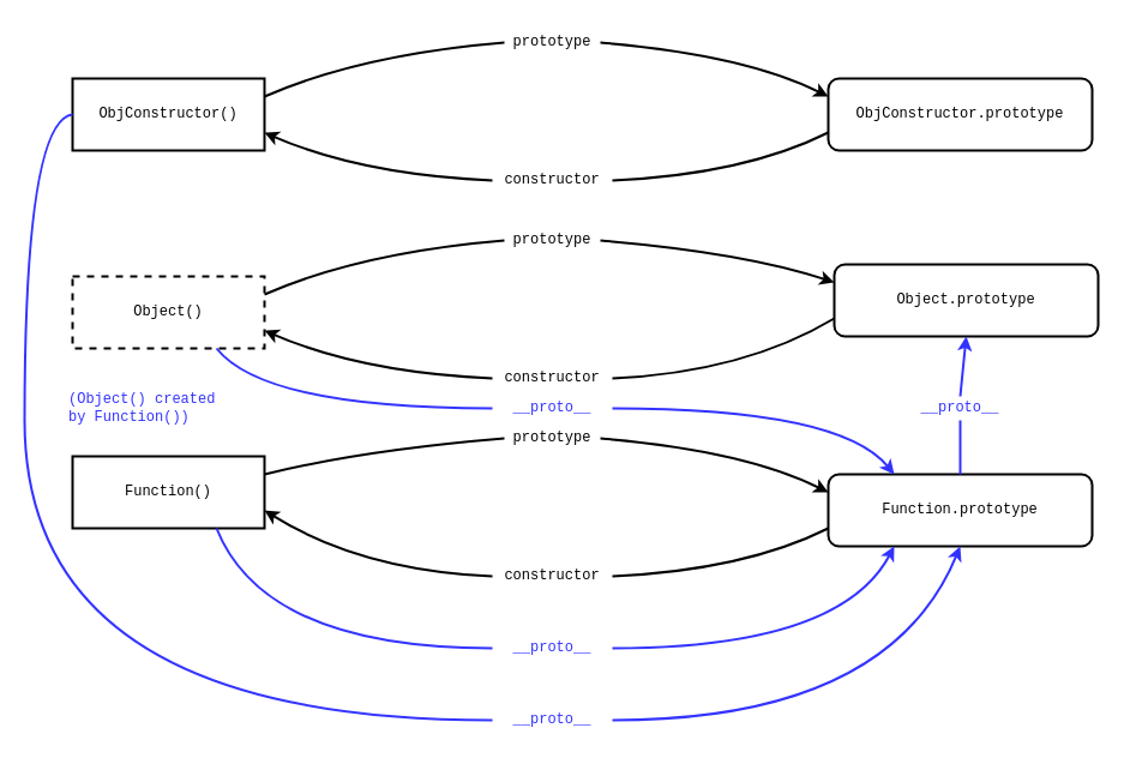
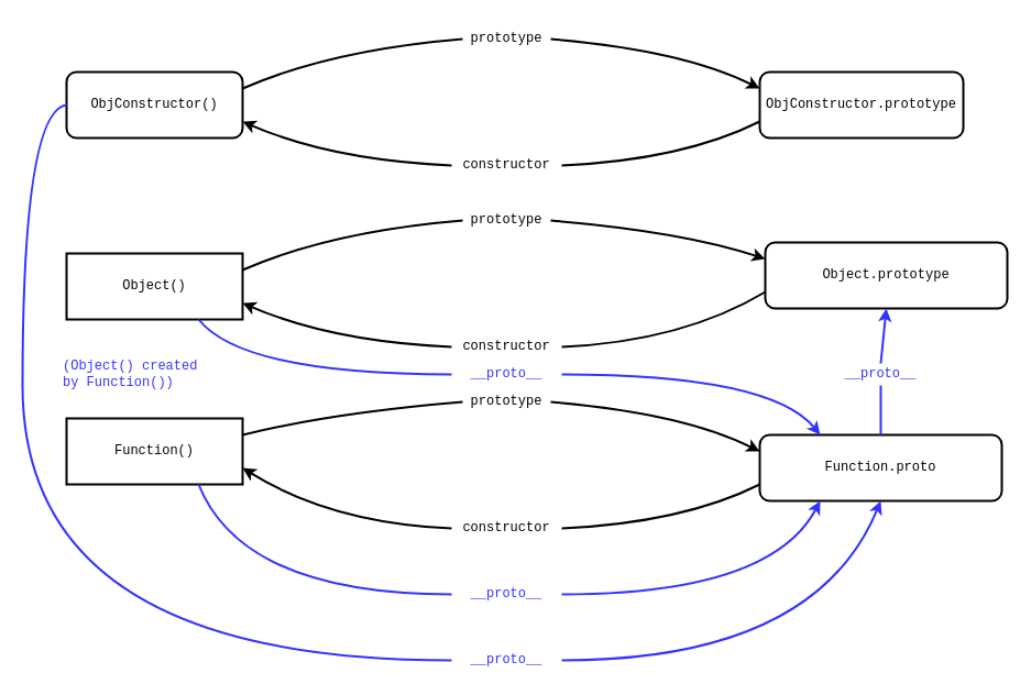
  <mxCell id="0" />
  <mxCell id="1" parent="0" />
  <mxCell id="2" value="Object.prototype" style="rounded=1;whiteSpace=wrap;html=1;strokeWidth=2;fontFamily=Courier New;" vertex="1" parent="1"><mxGeometry x="695" y="220" width="220" height="60" as="geometry" /></mxCell>
- <mxCell id="3" value="Object()" style="rounded=0;whiteSpace=wrap;html=1;strokeWidth=2;fontFamily=Courier New;dashed=1;" vertex="1" parent="1"><mxGeometry y="230" width="160" height="60" as="geometry" x="60" /></mxCell>
+ <mxCell id="3" value="Object()" style="rounded=0;whiteSpace=wrap;html=1;strokeWidth=2;fontFamily=Courier New;" vertex="1" parent="1"><mxGeometry y="230" width="160" height="60" as="geometry" x="60" /></mxCell>
  <mxCell id="4" value="" style="curved=1;endArrow=classic;html=1;rounded=0;exitX=1;exitY=0.5;exitDx=0;exitDy=0;entryX=0;entryY=0.25;entryDx=0;entryDy=0;startArrow=none;strokeWidth=2;fontFamily=Courier New;" edge="1" parent="1" source="5" target="2"><mxGeometry width="50" height="50" relative="1" as="geometry"><mxPoint x="440" y="340" as="sourcePoint" /><mxPoint x="490" y="290" as="targetPoint" /><Array as="points"><mxPoint x="620" y="210" /></Array></mxGeometry></mxCell>
  <mxCell id="5" value="prototype" style="text;html=1;strokeColor=none;fillColor=none;align=center;verticalAlign=middle;whiteSpace=wrap;rounded=0;strokeWidth=2;fontFamily=Courier New;" vertex="1" parent="1"><mxGeometry x="420" y="185" width="80" height="30" as="geometry" /></mxCell>
  <mxCell id="6" value="" style="curved=1;endArrow=none;html=1;rounded=0;exitX=1;exitY=0.25;exitDx=0;exitDy=0;entryX=0;entryY=0.5;entryDx=0;entryDy=0;strokeWidth=2;fontFamily=Courier New;" edge="1" parent="1" source="3" target="5"><mxGeometry width="50" height="50" relative="1" as="geometry"><mxPoint x="220" y="270" as="sourcePoint" /><mxPoint x="700" y="215" as="targetPoint" /><Array as="points"><mxPoint x="300" y="210" /></Array></mxGeometry></mxCell>
  <mxCell id="7" value="" style="curved=1;endArrow=classic;html=1;rounded=0;entryX=1;entryY=0.75;entryDx=0;entryDy=0;exitX=0;exitY=0.5;exitDx=0;exitDy=0;startArrow=none;strokeWidth=2;fontFamily=Courier New;" edge="1" parent="1" source="8" target="3"><mxGeometry width="50" height="50" relative="1" as="geometry"><mxPoint x="440" y="340" as="sourcePoint" /><mxPoint x="490" y="290" as="targetPoint" /><Array as="points"><mxPoint x="300" y="310" /></Array></mxGeometry></mxCell>
  <mxCell id="8" value="constructor" style="text;html=1;strokeColor=none;fillColor=none;align=center;verticalAlign=middle;whiteSpace=wrap;rounded=0;strokeWidth=2;fontFamily=Courier New;" vertex="1" parent="1"><mxGeometry x="410" y="300" width="100" height="30" as="geometry" /></mxCell>
  <mxCell id="9" value="" style="curved=1;endArrow=none;html=1;rounded=0;entryX=1;entryY=0.5;entryDx=0;entryDy=0;exitX=0;exitY=0.75;exitDx=0;exitDy=0;strokeWidth=2;fontFamily=Courier New;" edge="1" parent="1" source="2" target="8"><mxGeometry width="50" height="50" relative="1" as="geometry"><mxPoint x="730" y="230" as="sourcePoint" /><mxPoint x="220" y="285" as="targetPoint" /><Array as="points"><mxPoint x="620" y="310" /></Array></mxGeometry></mxCell>
- <mxCell id="10" value="ObjConstructor.prototype" style="rounded=1;whiteSpace=wrap;html=1;strokeWidth=2;fontFamily=Courier New;" vertex="1" parent="1"><mxGeometry x="690" y="65" width="220" height="60" as="geometry" /></mxCell>
- <mxCell id="11" value="ObjConstructor()" style="rounded=0;whiteSpace=wrap;html=1;strokeWidth=2;fontFamily=Courier New;" vertex="1" parent="1"><mxGeometry y="65" width="160" height="60" as="geometry" x="60" /></mxCell>
+ <mxCell id="10" value="ObjConstructor.prototype" style="rounded=1;whiteSpace=wrap;html=1;strokeWidth=2;fontFamily=Courier New;" vertex="1" parent="1"><mxGeometry x="690" y="65" width="185" height="60" as="geometry" /></mxCell>
+ <mxCell id="11" value="ObjConstructor()" style="whiteSpace=wrap;html=1;strokeWidth=2;fontFamily=Courier New;rounded=1;" vertex="1" parent="1"><mxGeometry y="65" width="160" height="60" as="geometry" x="60" /></mxCell>
  <mxCell id="12" value="" style="curved=1;endArrow=classic;html=1;rounded=0;exitX=1;exitY=0.5;exitDx=0;exitDy=0;entryX=0;entryY=0.25;entryDx=0;entryDy=0;startArrow=none;strokeWidth=2;fontFamily=Courier New;" edge="1" parent="1" source="13" target="10"><mxGeometry width="50" height="50" relative="1" as="geometry"><mxPoint x="440" y="175" as="sourcePoint" /><mxPoint x="490" y="125" as="targetPoint" /><Array as="points"><mxPoint x="620" y="45" /></Array></mxGeometry></mxCell>
  <mxCell id="13" value="prototype" style="text;html=1;strokeColor=none;fillColor=none;align=center;verticalAlign=middle;whiteSpace=wrap;rounded=0;strokeWidth=2;fontFamily=Courier New;" vertex="1" parent="1"><mxGeometry x="420" y="20" width="80" height="30" as="geometry" /></mxCell>
  <mxCell id="14" value="" style="curved=1;endArrow=none;html=1;rounded=0;exitX=1;exitY=0.25;exitDx=0;exitDy=0;entryX=0;entryY=0.5;entryDx=0;entryDy=0;strokeWidth=2;fontFamily=Courier New;" edge="1" parent="1" source="11" target="13"><mxGeometry width="50" height="50" relative="1" as="geometry"><mxPoint x="220" y="105" as="sourcePoint" /><mxPoint x="700" y="50" as="targetPoint" /><Array as="points"><mxPoint x="300" y="45" /></Array></mxGeometry></mxCell>
  <mxCell id="15" value="" style="curved=1;endArrow=classic;html=1;rounded=0;entryX=1;entryY=0.75;entryDx=0;entryDy=0;exitX=0;exitY=0.5;exitDx=0;exitDy=0;startArrow=none;strokeWidth=2;fontFamily=Courier New;" edge="1" parent="1" source="16" target="11"><mxGeometry width="50" height="50" relative="1" as="geometry"><mxPoint x="440" y="175" as="sourcePoint" /><mxPoint x="490" y="125" as="targetPoint" /><Array as="points"><mxPoint x="300" y="145" /></Array></mxGeometry></mxCell>
  <mxCell id="16" value="constructor" style="text;html=1;strokeColor=none;fillColor=none;align=center;verticalAlign=middle;whiteSpace=wrap;rounded=0;strokeWidth=2;fontFamily=Courier New;" vertex="1" parent="1"><mxGeometry x="410" y="135" width="100" height="30" as="geometry" /></mxCell>
  <mxCell id="17" value="" style="curved=1;endArrow=none;html=1;rounded=0;entryX=1;entryY=0.5;entryDx=0;entryDy=0;exitX=0;exitY=0.75;exitDx=0;exitDy=0;strokeWidth=2;fontFamily=Courier New;" edge="1" parent="1" source="10" target="16"><mxGeometry width="50" height="50" relative="1" as="geometry"><mxPoint x="730" y="65" as="sourcePoint" /><mxPoint x="220" y="120" as="targetPoint" /><Array as="points"><mxPoint x="620" y="145" /></Array></mxGeometry></mxCell>
- <mxCell id="18" value="Function.prototype" style="rounded=1;whiteSpace=wrap;html=1;strokeWidth=2;fontFamily=Courier New;" vertex="1" parent="1"><mxGeometry x="690" y="395" width="220" height="60" as="geometry" /></mxCell>
+ <mxCell id="18" value="Function.proto" style="rounded=1;whiteSpace=wrap;html=1;strokeWidth=2;fontFamily=Courier New;" vertex="1" parent="1"><mxGeometry x="690" y="395" width="220" height="60" as="geometry" /></mxCell>
  <mxCell id="19" value="Function()" style="rounded=0;whiteSpace=wrap;html=1;strokeWidth=2;fontFamily=Courier New;" vertex="1" parent="1"><mxGeometry x="60" y="380" width="160" height="60" as="geometry" /></mxCell>
  <mxCell id="20" value="" style="curved=1;endArrow=classic;html=1;rounded=0;exitX=1;exitY=0.5;exitDx=0;exitDy=0;entryX=0;entryY=0.25;entryDx=0;entryDy=0;startArrow=none;strokeWidth=2;fontFamily=Courier New;" edge="1" parent="1" source="21" target="18"><mxGeometry width="50" height="50" relative="1" as="geometry"><mxPoint x="440" y="505" as="sourcePoint" /><mxPoint x="490" y="455" as="targetPoint" /><Array as="points"><mxPoint x="620" y="375" /></Array></mxGeometry></mxCell>
  <mxCell id="21" value="prototype" style="text;html=1;strokeColor=none;fillColor=none;align=center;verticalAlign=middle;whiteSpace=wrap;rounded=0;strokeWidth=2;fontFamily=Courier New;" vertex="1" parent="1"><mxGeometry x="420" y="350" width="80" height="30" as="geometry" /></mxCell>
  <mxCell id="22" value="" style="curved=1;endArrow=none;html=1;rounded=0;exitX=1;exitY=0.25;exitDx=0;exitDy=0;entryX=0;entryY=0.5;entryDx=0;entryDy=0;strokeWidth=2;fontFamily=Courier New;" edge="1" parent="1" source="19" target="21"><mxGeometry width="50" height="50" relative="1" as="geometry"><mxPoint x="220" y="435" as="sourcePoint" /><mxPoint x="700" y="380" as="targetPoint" /><Array as="points"><mxPoint x="300" y="375" /></Array></mxGeometry></mxCell>
  <mxCell id="23" value="" style="curved=1;endArrow=classic;html=1;rounded=0;entryX=1;entryY=0.75;entryDx=0;entryDy=0;exitX=0;exitY=0.5;exitDx=0;exitDy=0;startArrow=none;strokeWidth=2;fontFamily=Courier New;" edge="1" parent="1" source="24" target="19"><mxGeometry width="50" height="50" relative="1" as="geometry"><mxPoint x="440" y="505" as="sourcePoint" /><mxPoint x="490" y="455" as="targetPoint" /><Array as="points"><mxPoint x="300" y="475" /></Array></mxGeometry></mxCell>
  <mxCell id="24" value="constructor" style="text;html=1;strokeColor=none;fillColor=none;align=center;verticalAlign=middle;whiteSpace=wrap;rounded=0;strokeWidth=2;fontFamily=Courier New;" vertex="1" parent="1"><mxGeometry x="410" y="465" width="100" height="30" as="geometry" /></mxCell>
  <mxCell id="25" value="" style="curved=1;endArrow=none;html=1;rounded=0;entryX=1;entryY=0.5;entryDx=0;entryDy=0;exitX=0;exitY=0.75;exitDx=0;exitDy=0;strokeWidth=2;fontFamily=Courier New;" edge="1" parent="1" source="18" target="24"><mxGeometry width="50" height="50" relative="1" as="geometry"><mxPoint x="730" y="395" as="sourcePoint" /><mxPoint x="220" y="450" as="targetPoint" /><Array as="points"><mxPoint x="620" y="475" /></Array></mxGeometry></mxCell>
  <mxCell id="26" value="" style="curved=1;endArrow=classic;html=1;rounded=0;entryX=0.25;entryY=0;entryDx=0;entryDy=0;exitX=1;exitY=0.5;exitDx=0;exitDy=0;startArrow=none;strokeWidth=2;fontFamily=Courier New;fillColor=#f8cecc;strokeColor=#3333FF;" edge="1" parent="1" source="27" target="18"><mxGeometry width="50" height="50" relative="1" as="geometry"><mxPoint x="420" y="160" as="sourcePoint" /><mxPoint x="230" y="120" as="targetPoint" /><Array as="points"><mxPoint x="700" y="340" /></Array></mxGeometry></mxCell>
  <mxCell id="27" value="__proto__" style="text;html=1;strokeColor=none;fillColor=none;align=center;verticalAlign=middle;whiteSpace=wrap;rounded=0;strokeWidth=2;fontFamily=Courier New;fontColor=#3333FF;" vertex="1" parent="1"><mxGeometry x="410" y="330" width="100" height="20" as="geometry" /></mxCell>
  <mxCell id="28" value="" style="curved=1;endArrow=none;html=1;rounded=0;entryX=0;entryY=0.5;entryDx=0;entryDy=0;exitX=0.75;exitY=1;exitDx=0;exitDy=0;startArrow=none;strokeWidth=2;fontFamily=Courier New;fillColor=#f8cecc;strokeColor=#3333FF;" edge="1" parent="1" source="3" target="27"><mxGeometry width="50" height="50" relative="1" as="geometry"><mxPoint x="190" y="290" as="sourcePoint" /><mxPoint x="690" y="395" as="targetPoint" /><Array as="points"><mxPoint x="220" y="340" /></Array></mxGeometry></mxCell>
  <mxCell id="29" value="" style="curved=1;endArrow=classic;html=1;rounded=0;entryX=0.25;entryY=1;entryDx=0;entryDy=0;exitX=1;exitY=0.5;exitDx=0;exitDy=0;startArrow=none;strokeWidth=2;fontFamily=Courier New;fillColor=#f8cecc;strokeColor=#3333FF;" edge="1" parent="1" source="30" target="18"><mxGeometry width="50" height="50" relative="1" as="geometry"><mxPoint x="520" y="350" as="sourcePoint" /><mxPoint x="735" y="405" as="targetPoint" /><Array as="points"><mxPoint x="700" y="540" /></Array></mxGeometry></mxCell>
  <mxCell id="30" value="__proto__" style="text;html=1;strokeColor=none;fillColor=none;align=center;verticalAlign=middle;whiteSpace=wrap;rounded=0;strokeWidth=2;fontFamily=Courier New;fontColor=#3333FF;" vertex="1" parent="1"><mxGeometry x="410" y="530" width="100" height="20" as="geometry" /></mxCell>
  <mxCell id="31" value="" style="curved=1;endArrow=none;html=1;rounded=0;entryX=0;entryY=0.5;entryDx=0;entryDy=0;exitX=0.75;exitY=1;exitDx=0;exitDy=0;startArrow=none;strokeWidth=2;fontFamily=Courier New;fillColor=#f8cecc;strokeColor=#3333FF;" edge="1" parent="1" source="19" target="30"><mxGeometry width="50" height="50" relative="1" as="geometry"><mxPoint x="190" y="455" as="sourcePoint" /><mxPoint x="725" y="455" as="targetPoint" /><Array as="points"><mxPoint x="220" y="540" /></Array></mxGeometry></mxCell>
  <mxCell id="32" value="" style="curved=1;endArrow=classic;html=1;rounded=0;entryX=0.5;entryY=1;entryDx=0;entryDy=0;exitX=1;exitY=0.5;exitDx=0;exitDy=0;startArrow=none;strokeWidth=2;fontFamily=Courier New;fillColor=#f8cecc;strokeColor=#3333FF;" edge="1" parent="1" source="33" target="18"><mxGeometry width="50" height="50" relative="1" as="geometry"><mxPoint x="520" y="550" as="sourcePoint" /><mxPoint x="735" y="465" as="targetPoint" /><Array as="points"><mxPoint x="740" y="600" /></Array></mxGeometry></mxCell>
  <mxCell id="33" value="__proto__" style="text;html=1;strokeColor=none;fillColor=none;align=center;verticalAlign=middle;whiteSpace=wrap;rounded=0;strokeWidth=2;fontFamily=Courier New;fontColor=#3333FF;" vertex="1" parent="1"><mxGeometry x="410" y="590" width="100" height="20" as="geometry" /></mxCell>
  <mxCell id="34" value="" style="curved=1;endArrow=none;html=1;rounded=0;exitX=0;exitY=0.5;exitDx=0;exitDy=0;startArrow=none;strokeWidth=2;fontFamily=Courier New;fillColor=#f8cecc;strokeColor=#3333FF;" edge="1" parent="1" source="11"><mxGeometry width="50" height="50" relative="1" as="geometry"><mxPoint x="130" y="125" as="sourcePoint" /><mxPoint x="410" y="600" as="targetPoint" /><Array as="points"><mxPoint x="20" y="100" /><mxPoint x="20" y="600" /></Array></mxGeometry></mxCell>
  <mxCell id="35" value="(Object() created by&amp;nbsp;Function())" style="text;html=1;strokeColor=none;fillColor=none;align=left;verticalAlign=middle;whiteSpace=wrap;rounded=0;strokeWidth=2;fontFamily=Courier New;fontColor=#3333FF;" vertex="1" parent="1"><mxGeometry x="55" y="330" width="130" height="20" as="geometry" /></mxCell>
  <mxCell id="36" value="" style="curved=1;endArrow=classic;html=1;rounded=0;entryX=0.5;entryY=1;entryDx=0;entryDy=0;exitX=0.5;exitY=0;exitDx=0;exitDy=0;startArrow=none;strokeWidth=2;fontFamily=Courier New;fillColor=#f8cecc;strokeColor=#3333FF;" edge="1" parent="1" source="37" target="2"><mxGeometry width="50" height="50" relative="1" as="geometry"><mxPoint x="520" y="350" as="sourcePoint" /><mxPoint x="755" y="405" as="targetPoint" /></mxGeometry></mxCell>
  <mxCell id="37" value="__proto__" style="text;html=1;strokeColor=none;fillColor=none;align=center;verticalAlign=middle;whiteSpace=wrap;rounded=0;strokeWidth=2;fontFamily=Courier New;fontColor=#3333FF;" vertex="1" parent="1"><mxGeometry x="745" y="330" width="110" height="20" as="geometry" /></mxCell>
  <mxCell id="38" value="" style="curved=1;endArrow=none;html=1;rounded=0;entryX=0.5;entryY=1;entryDx=0;entryDy=0;exitX=0.5;exitY=0;exitDx=0;exitDy=0;startArrow=none;strokeWidth=2;fontFamily=Courier New;fillColor=#f8cecc;strokeColor=#3333FF;" edge="1" parent="1" source="18" target="37"><mxGeometry width="50" height="50" relative="1" as="geometry"><mxPoint x="855" y="395" as="sourcePoint" /><mxPoint x="855" y="290" as="targetPoint" /></mxGeometry></mxCell>
